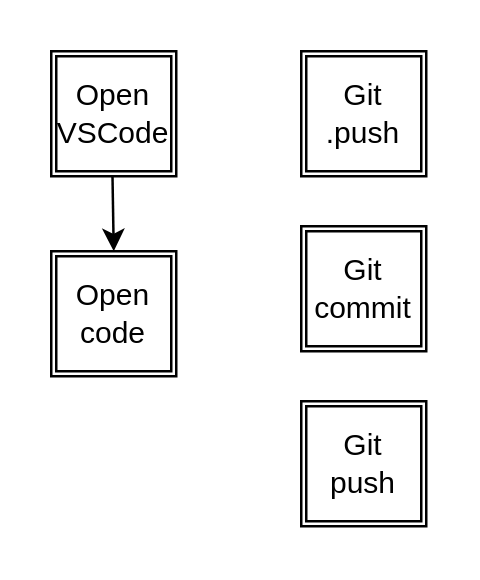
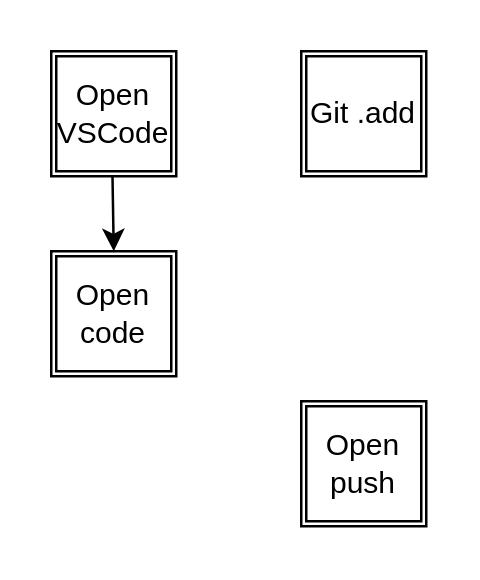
  <mxCell id="0" />
  <mxCell id="1" parent="0" />
  <mxCell id="2" value="Open code" style="shape=ext;double=1;whiteSpace=wrap;html=1;aspect=fixed;" vertex="1" parent="1"><mxGeometry x="20" y="100" width="50" height="50" as="geometry" /></mxCell>
  <mxCell id="3" value="" style="endArrow=classic;html=1;" edge="1" parent="1"><mxGeometry width="50" height="50" relative="1" as="geometry"><mxPoint x="44.5" y="70" as="sourcePoint" /><mxPoint x="45" y="100" as="targetPoint" /></mxGeometry></mxCell>
  <mxCell id="4" value="Open VSCode" style="shape=ext;double=1;whiteSpace=wrap;html=1;aspect=fixed;" vertex="1" parent="1"><mxGeometry x="20" y="20" width="50" height="50" as="geometry" /></mxCell>
- <mxCell id="5" value="Git .push" style="shape=ext;double=1;whiteSpace=wrap;html=1;aspect=fixed;" vertex="1" parent="1"><mxGeometry x="120" y="20" width="50" height="50" as="geometry" /></mxCell>
- <mxCell id="6" value="Git commit" style="shape=ext;double=1;whiteSpace=wrap;html=1;aspect=fixed;" vertex="1" parent="1"><mxGeometry x="120" y="90" width="50" height="50" as="geometry" /></mxCell>
- <mxCell id="7" value="Git push" style="shape=ext;double=1;whiteSpace=wrap;html=1;aspect=fixed;" vertex="1" parent="1"><mxGeometry x="120" y="160" width="50" height="50" as="geometry" /></mxCell>
+ <mxCell id="5" value="Git .add" style="shape=ext;double=1;whiteSpace=wrap;html=1;aspect=fixed;" vertex="1" parent="1"><mxGeometry x="120" y="20" width="50" height="50" as="geometry" /></mxCell>
+ <mxCell id="7" value="Open push" style="shape=ext;double=1;whiteSpace=wrap;html=1;aspect=fixed;" vertex="1" parent="1"><mxGeometry x="120" y="160" width="50" height="50" as="geometry" /></mxCell>
